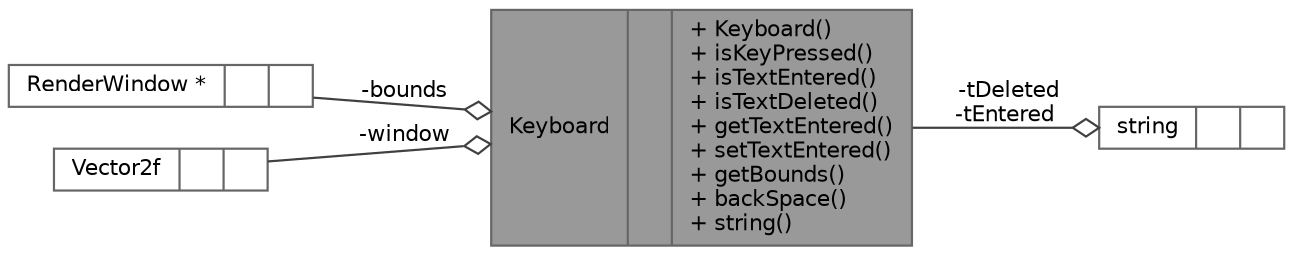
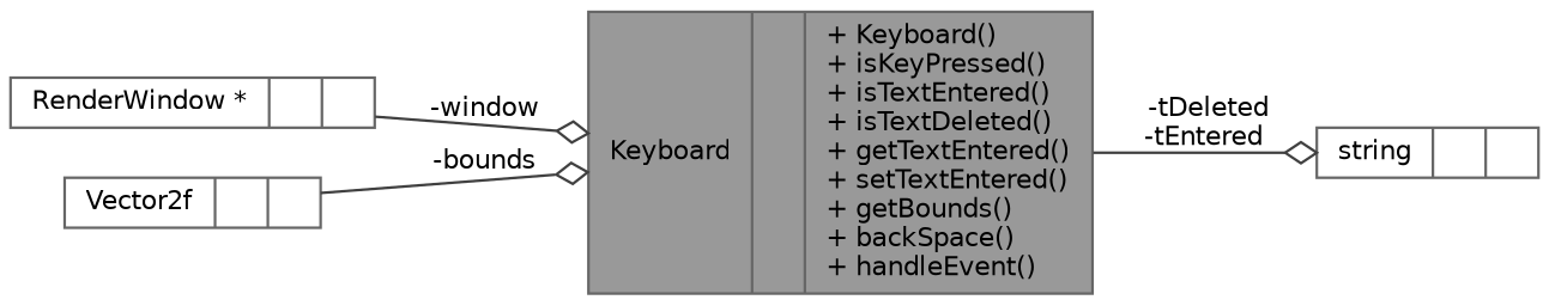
  digraph {
    rankdir=LR
    node [color=gray40 fillcolor=white fontname=Helvetica fontsize=10 shape=record style=filled]
    edge [arrowhead=odiamond color=grey25 fontname=Helvetica fontsize=10 labelfontname=Helvetica labelfontsize=10 style=solid]
-   n1 [fillcolor=grey60 fontcolor=black height=0.2 label="{Keyboard\n||+ Keyboard()\l+ isKeyPressed()\l+ isTextEntered()\l+ isTextDeleted()\l+ getTextEntered()\l+ setTextEntered()\l+ getBounds()\l+ backSpace()\l+ string()\l}" width=0.4]
+   n1 [fillcolor=grey60 fontcolor=black height=0.2 label="{Keyboard\n||+ Keyboard()\l+ isKeyPressed()\l+ isTextEntered()\l+ isTextDeleted()\l+ getTextEntered()\l+ setTextEntered()\l+ getBounds()\l+ backSpace()\l+ handleEvent()\l}" width=0.4]
    n2 [height=0.2 label="{string\n||}" width=0.4]
    n3 [height=0.2 label="{RenderWindow *\n||}" width=0.4]
    n4 [height=0.2 label="{Vector2f\n||}" width=0.4]
    n1 -> n2 [label=" -tDeleted\n-tEntered"]
-   n3 -> n1 [label=" -bounds"]
-   n4 -> n1 [label=" -window"]
+   n3 -> n1 [label=" -window"]
+   n4 -> n1 [label=" -bounds"]
  }
